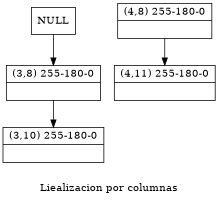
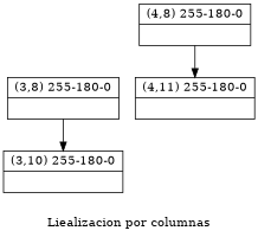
  digraph {
    label="Liealizacion por columnas"
    rankdir=TB
    node [shape=record]
    edge [headport=data tailport="ref:c"]
-   n1 [label=NULL shape=box]
    n2 [label="{<data>(3,8) 255-180-0| <ref>  }" width=1.2]
    n3 [label="{<data>(3,10) 255-180-0| <ref>  }" width=1.2]
    n4 [label="{<data>(4,8) 255-180-0| <ref>  }" width=1.2]
    n5 [label="{<data>(4,11) 255-180-0| <ref>  }" width=1.2]
-   n1 -> n2
    n2 -> n3
    n4 -> n5
  }
